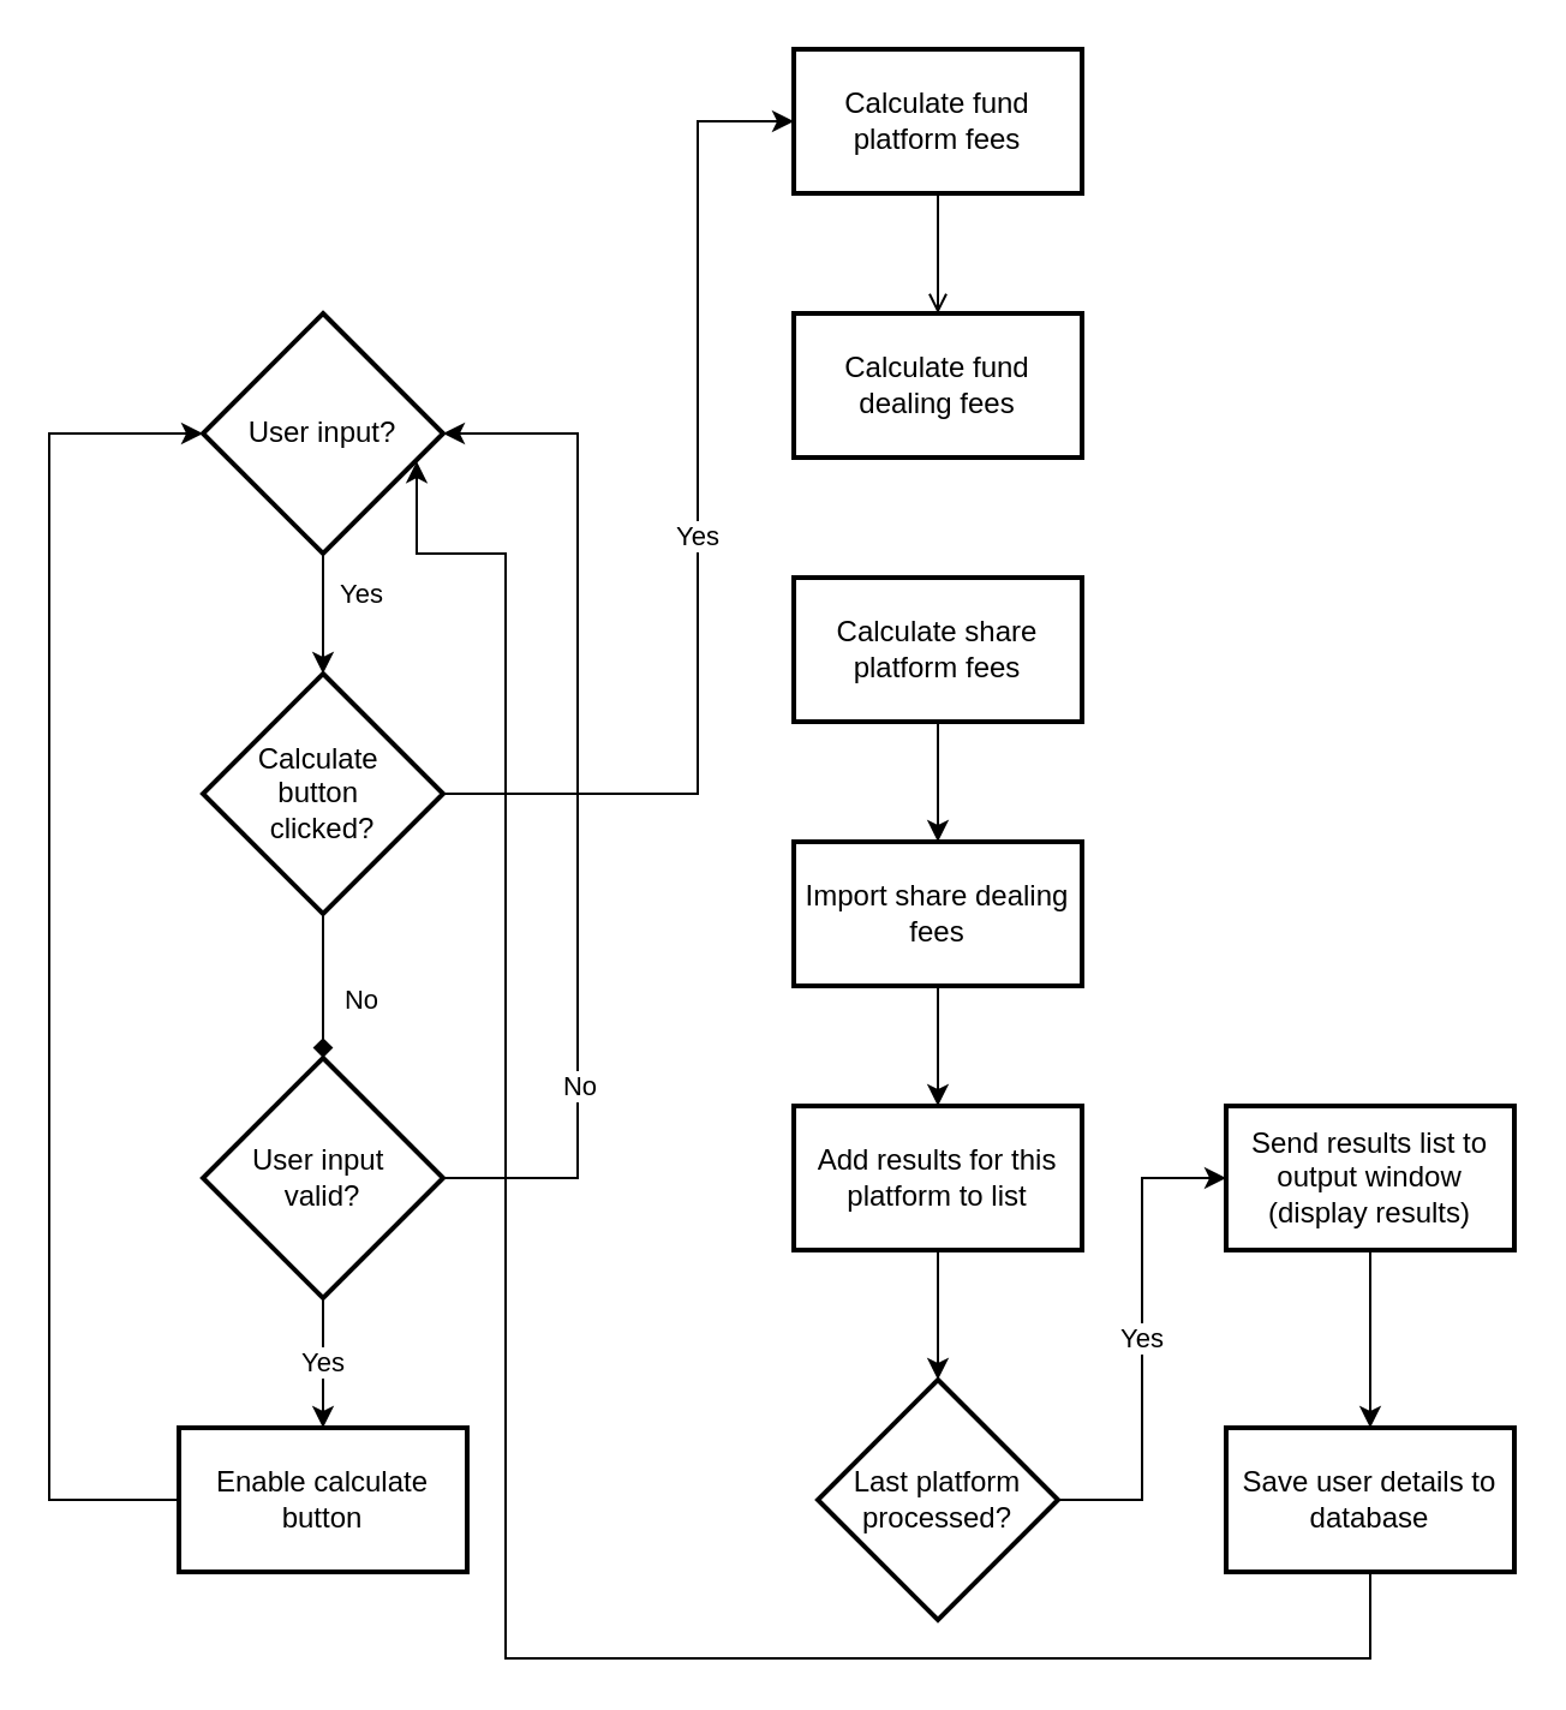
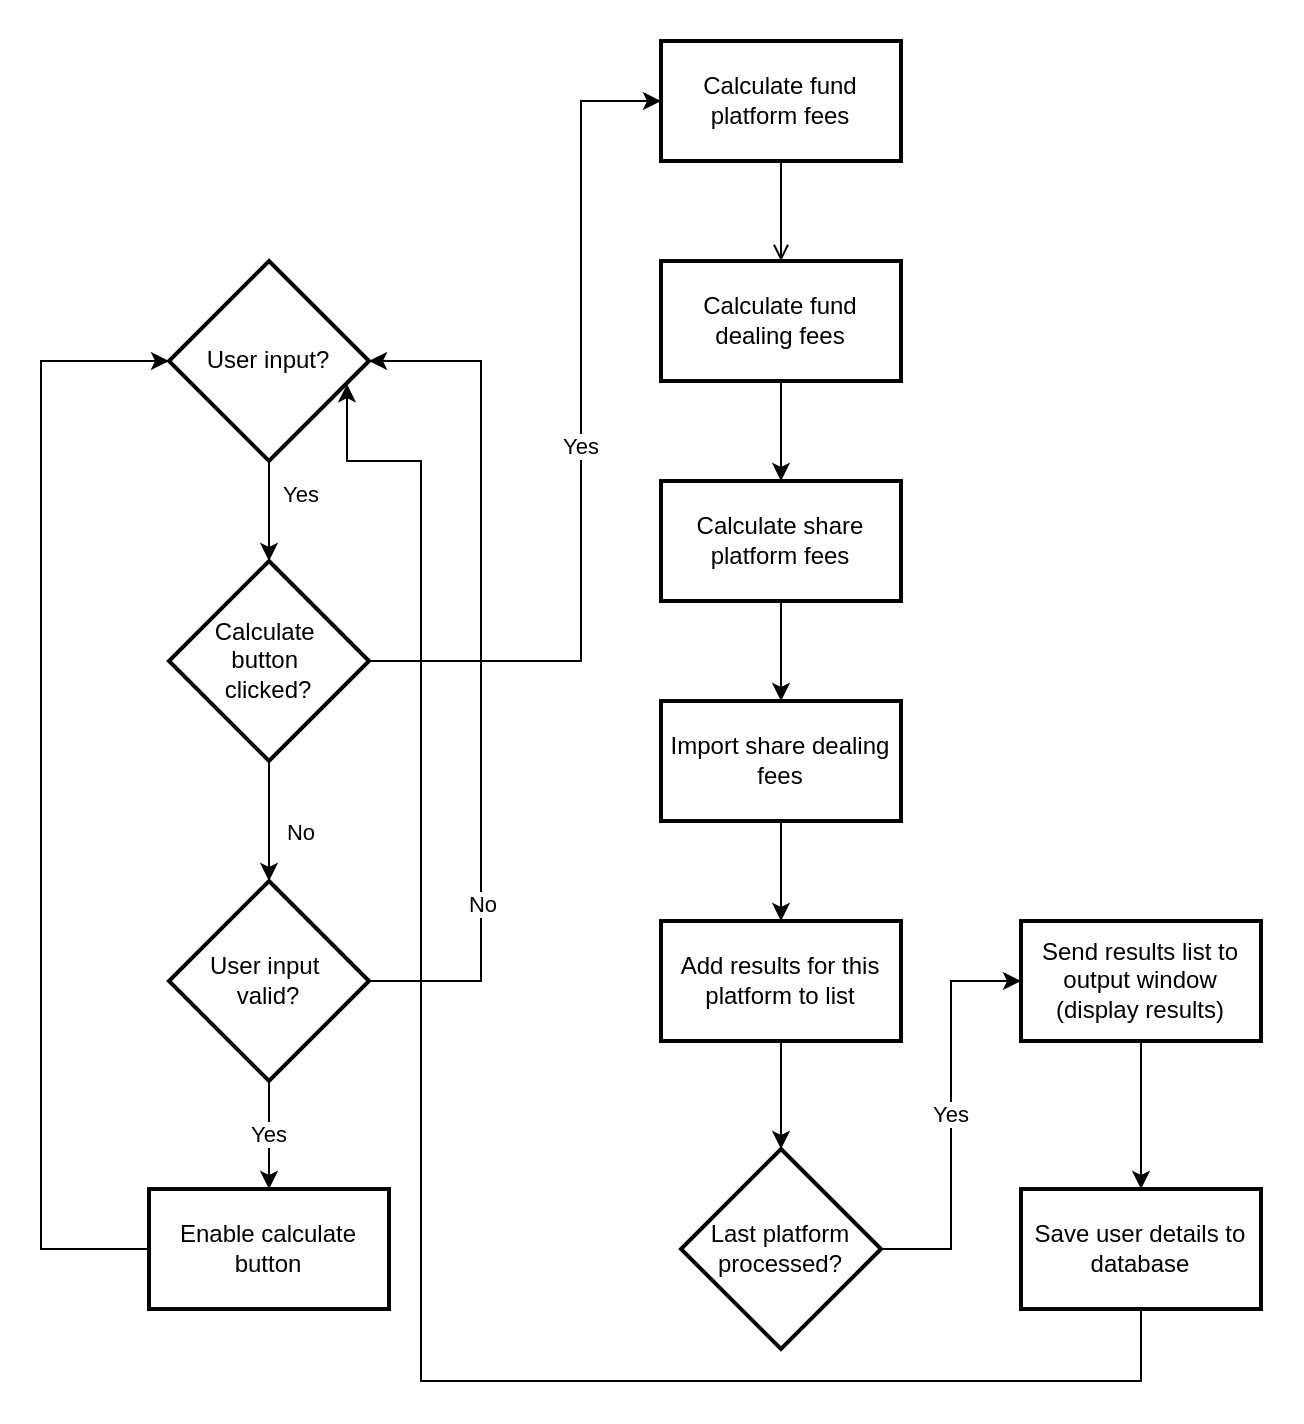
  <mxCell id="0" />
  <mxCell id="1" parent="0" />
  <mxCell id="2" value="Yes&lt;div&gt;&lt;br&gt;&lt;/div&gt;" style="edgeStyle=orthogonalEdgeStyle;rounded=0;orthogonalLoop=1;jettySize=auto;html=1;exitX=0.5;exitY=1;exitDx=0;exitDy=0;exitPerimeter=0;entryX=0.5;entryY=0;entryDx=0;entryDy=0;entryPerimeter=0;" parent="1" source="3" target="10" edge="1"><mxGeometry x="0.01" y="15" relative="1" as="geometry"><mxPoint x="129" y="240" as="sourcePoint" /><mxPoint x="134" y="280" as="targetPoint" /><mxPoint x="1" y="-1" as="offset" /></mxGeometry></mxCell>
  <mxCell id="3" value="User input?" style="strokeWidth=2;html=1;shape=mxgraph.flowchart.decision;whiteSpace=wrap;" parent="1" vertex="1"><mxGeometry x="84" y="130" width="100" height="100" as="geometry" /></mxCell>
  <mxCell id="4" style="edgeStyle=orthogonalEdgeStyle;rounded=0;orthogonalLoop=1;jettySize=auto;html=1;entryX=1;entryY=0.5;entryDx=0;entryDy=0;entryPerimeter=0;exitX=1;exitY=0.5;exitDx=0;exitDy=0;exitPerimeter=0;" parent="1" source="7" target="3" edge="1"><mxGeometry relative="1" as="geometry"><mxPoint x="320" y="330" as="targetPoint" /><Array as="points"><mxPoint x="240" y="490" /><mxPoint x="240" y="180" /></Array></mxGeometry></mxCell>
  <mxCell id="5" value="No" style="edgeLabel;html=1;align=center;verticalAlign=middle;resizable=0;points=[];" parent="4" vertex="1" connectable="0"><mxGeometry x="0.021" y="1" relative="1" as="geometry"><mxPoint x="1" y="120" as="offset" /></mxGeometry></mxCell>
  <mxCell id="6" value="Yes" style="edgeStyle=orthogonalEdgeStyle;rounded=0;orthogonalLoop=1;jettySize=auto;html=1;" parent="1" source="7" target="8" edge="1"><mxGeometry relative="1" as="geometry" /></mxCell>
  <mxCell id="7" value="User input&amp;nbsp;&lt;div&gt;valid?&lt;/div&gt;" style="strokeWidth=2;html=1;shape=mxgraph.flowchart.decision;whiteSpace=wrap;" parent="1" vertex="1"><mxGeometry x="84" y="440" width="100" height="100" as="geometry" /></mxCell>
  <mxCell id="8" value="Enable calculate button" style="whiteSpace=wrap;html=1;strokeWidth=2;" parent="1" vertex="1"><mxGeometry x="74" y="594" width="120" height="60" as="geometry" /></mxCell>
  <mxCell id="9" value="Yes" style="edgeStyle=orthogonalEdgeStyle;rounded=0;orthogonalLoop=1;jettySize=auto;html=1;exitX=1;exitY=0.5;exitDx=0;exitDy=0;exitPerimeter=0;entryX=0;entryY=0.5;entryDx=0;entryDy=0;" parent="1" source="10" target="14" edge="1"><mxGeometry relative="1" as="geometry"><mxPoint x="330" y="330" as="targetPoint" /><Array as="points"><mxPoint x="290" y="330" /><mxPoint x="290" y="50" /></Array><mxPoint as="offset" /></mxGeometry></mxCell>
  <mxCell id="10" value="Calculate&amp;nbsp;&lt;div&gt;button&amp;nbsp;&lt;/div&gt;&lt;div&gt;clicked?&lt;/div&gt;" style="strokeWidth=2;html=1;shape=mxgraph.flowchart.decision;whiteSpace=wrap;" parent="1" vertex="1"><mxGeometry x="84" y="280" width="100" height="100" as="geometry" /></mxCell>
- <mxCell id="11" value="No" style="edgeStyle=orthogonalEdgeStyle;rounded=0;orthogonalLoop=1;jettySize=auto;html=1;entryX=0.5;entryY=0;entryDx=0;entryDy=0;entryPerimeter=0;endArrow=diamond;" parent="1" source="10" target="7" edge="1"><mxGeometry x="0.2" y="16" relative="1" as="geometry"><mxPoint as="offset" /></mxGeometry></mxCell>
+ <mxCell id="11" value="No" style="edgeStyle=orthogonalEdgeStyle;rounded=0;orthogonalLoop=1;jettySize=auto;html=1;entryX=0.5;entryY=0;entryDx=0;entryDy=0;entryPerimeter=0;" parent="1" source="10" target="7" edge="1"><mxGeometry x="0.2" y="16" relative="1" as="geometry"><mxPoint as="offset" /></mxGeometry></mxCell>
  <mxCell id="12" style="edgeStyle=orthogonalEdgeStyle;rounded=0;orthogonalLoop=1;jettySize=auto;html=1;entryX=0;entryY=0.5;entryDx=0;entryDy=0;entryPerimeter=0;" parent="1" source="8" target="3" edge="1"><mxGeometry relative="1" as="geometry"><Array as="points"><mxPoint x="20" y="624" /><mxPoint x="20" y="180" /></Array></mxGeometry></mxCell>
  <mxCell id="13" style="edgeStyle=orthogonalEdgeStyle;rounded=0;orthogonalLoop=1;jettySize=auto;html=1;exitX=0.5;exitY=1;exitDx=0;exitDy=0;entryX=0.5;entryY=0;entryDx=0;entryDy=0;endArrow=open;" parent="1" source="14" target="16" edge="1"><mxGeometry relative="1" as="geometry" /></mxCell>
  <mxCell id="14" value="Calculate fund platform fees" style="whiteSpace=wrap;html=1;strokeWidth=2;" parent="1" vertex="1"><mxGeometry x="330" y="20" width="120" height="60" as="geometry" /></mxCell>
+ <mxCell id="15" style="edgeStyle=orthogonalEdgeStyle;rounded=0;orthogonalLoop=1;jettySize=auto;html=1;entryX=0.5;entryY=0;entryDx=0;entryDy=0;" parent="1" source="16" target="18" edge="1"><mxGeometry relative="1" as="geometry" /></mxCell>
  <mxCell id="16" value="Calculate fund dealing fees" style="whiteSpace=wrap;html=1;strokeWidth=2;" parent="1" vertex="1"><mxGeometry x="330" y="130" width="120" height="60" as="geometry" /></mxCell>
  <mxCell id="17" style="edgeStyle=orthogonalEdgeStyle;rounded=0;orthogonalLoop=1;jettySize=auto;html=1;entryX=0.5;entryY=0;entryDx=0;entryDy=0;" parent="1" source="18" target="20" edge="1"><mxGeometry relative="1" as="geometry"><mxPoint x="390" y="340" as="targetPoint" /></mxGeometry></mxCell>
  <mxCell id="18" value="Calculate share platform fees" style="whiteSpace=wrap;html=1;strokeWidth=2;" parent="1" vertex="1"><mxGeometry x="330" y="240" width="120" height="60" as="geometry" /></mxCell>
  <mxCell id="19" style="edgeStyle=orthogonalEdgeStyle;rounded=0;orthogonalLoop=1;jettySize=auto;html=1;entryX=0.5;entryY=0;entryDx=0;entryDy=0;" parent="1" source="20" target="25" edge="1"><mxGeometry relative="1" as="geometry" /></mxCell>
  <mxCell id="20" value="Import share dealing fees" style="whiteSpace=wrap;html=1;strokeWidth=2;" parent="1" vertex="1"><mxGeometry x="330" y="350" width="120" height="60" as="geometry" /></mxCell>
  <mxCell id="21" value="" style="edgeStyle=orthogonalEdgeStyle;rounded=0;orthogonalLoop=1;jettySize=auto;html=1;" edge="1" parent="1" source="22" target="23"><mxGeometry relative="1" as="geometry" /></mxCell>
  <mxCell id="22" value="Send results list to output window (display results)" style="whiteSpace=wrap;html=1;strokeWidth=2;" parent="1" vertex="1"><mxGeometry x="510" y="460" width="120" height="60" as="geometry" /></mxCell>
  <mxCell id="23" value="Save user details to database" style="whiteSpace=wrap;html=1;strokeWidth=2;" vertex="1" parent="1"><mxGeometry x="510" y="594" width="120" height="60" as="geometry" /></mxCell>
  <mxCell id="24" value="" style="edgeStyle=orthogonalEdgeStyle;rounded=0;orthogonalLoop=1;jettySize=auto;html=1;entryX=0.5;entryY=0;entryDx=0;entryDy=0;entryPerimeter=0;" edge="1" parent="1" source="25" target="27"><mxGeometry relative="1" as="geometry"><mxPoint x="390" y="566" as="targetPoint" /></mxGeometry></mxCell>
  <mxCell id="25" value="Add results for this platform to list" style="whiteSpace=wrap;html=1;strokeWidth=2;" vertex="1" parent="1"><mxGeometry x="330" y="460" width="120" height="60" as="geometry" /></mxCell>
  <mxCell id="26" value="Yes" style="edgeStyle=orthogonalEdgeStyle;rounded=0;orthogonalLoop=1;jettySize=auto;html=1;entryX=0;entryY=0.5;entryDx=0;entryDy=0;" edge="1" parent="1" source="27" target="22"><mxGeometry relative="1" as="geometry" /></mxCell>
  <mxCell id="27" value="Last platform processed?" style="strokeWidth=2;html=1;shape=mxgraph.flowchart.decision;whiteSpace=wrap;" vertex="1" parent="1"><mxGeometry x="340" y="574" width="100" height="100" as="geometry" /></mxCell>
  <mxCell id="28" style="edgeStyle=orthogonalEdgeStyle;rounded=0;orthogonalLoop=1;jettySize=auto;html=1;exitX=0.5;exitY=1;exitDx=0;exitDy=0;entryX=0.89;entryY=0.616;entryDx=0;entryDy=0;entryPerimeter=0;" edge="1" parent="1" source="23" target="3"><mxGeometry relative="1" as="geometry"><mxPoint x="144" y="140" as="targetPoint" /><mxPoint x="144" y="90" as="sourcePoint" /><Array as="points"><mxPoint x="570" y="690" /><mxPoint x="210" y="690" /><mxPoint x="210" y="230" /><mxPoint x="173" y="230" /></Array></mxGeometry></mxCell>
